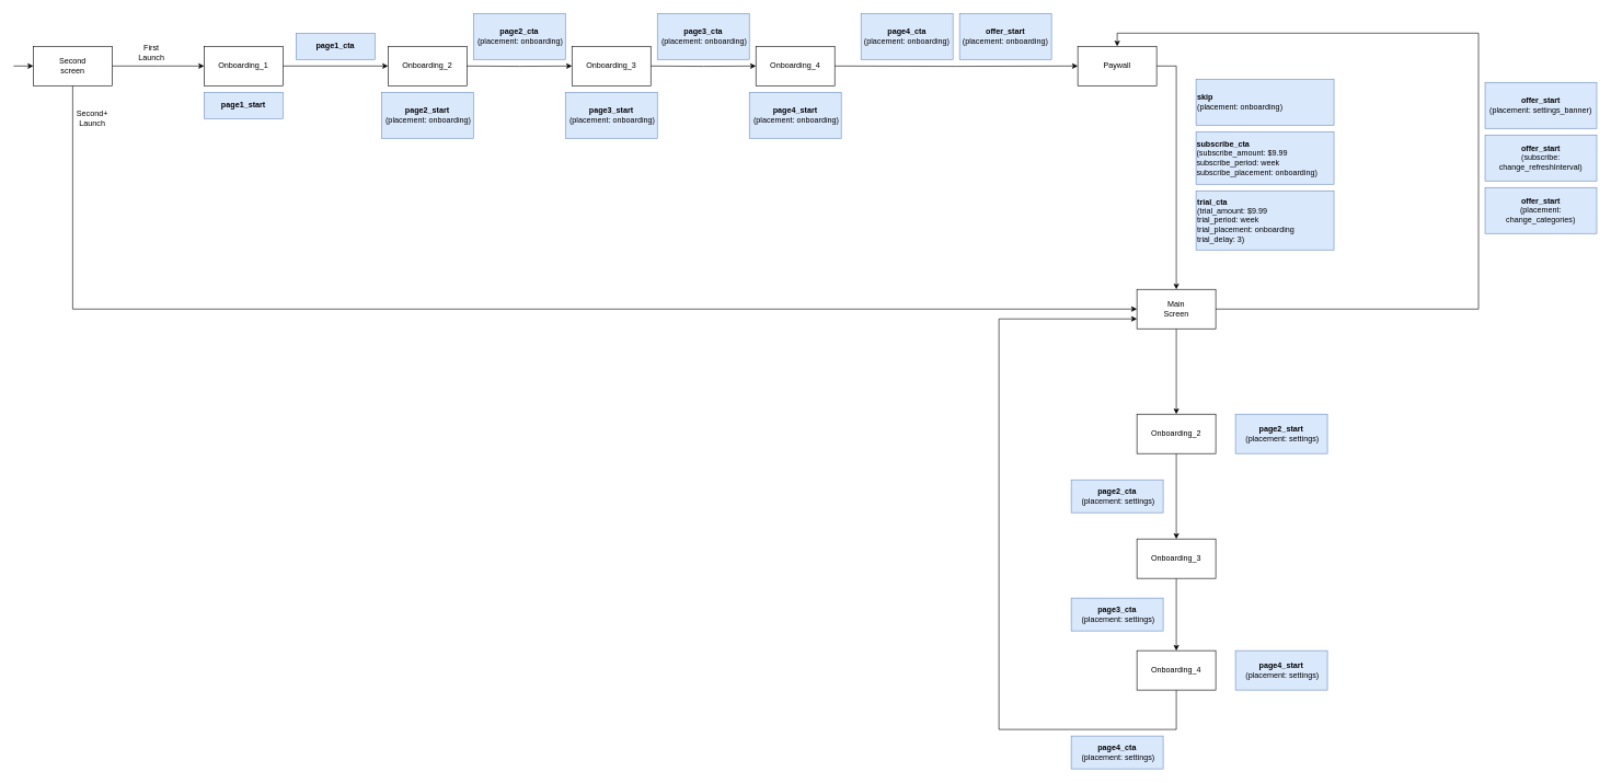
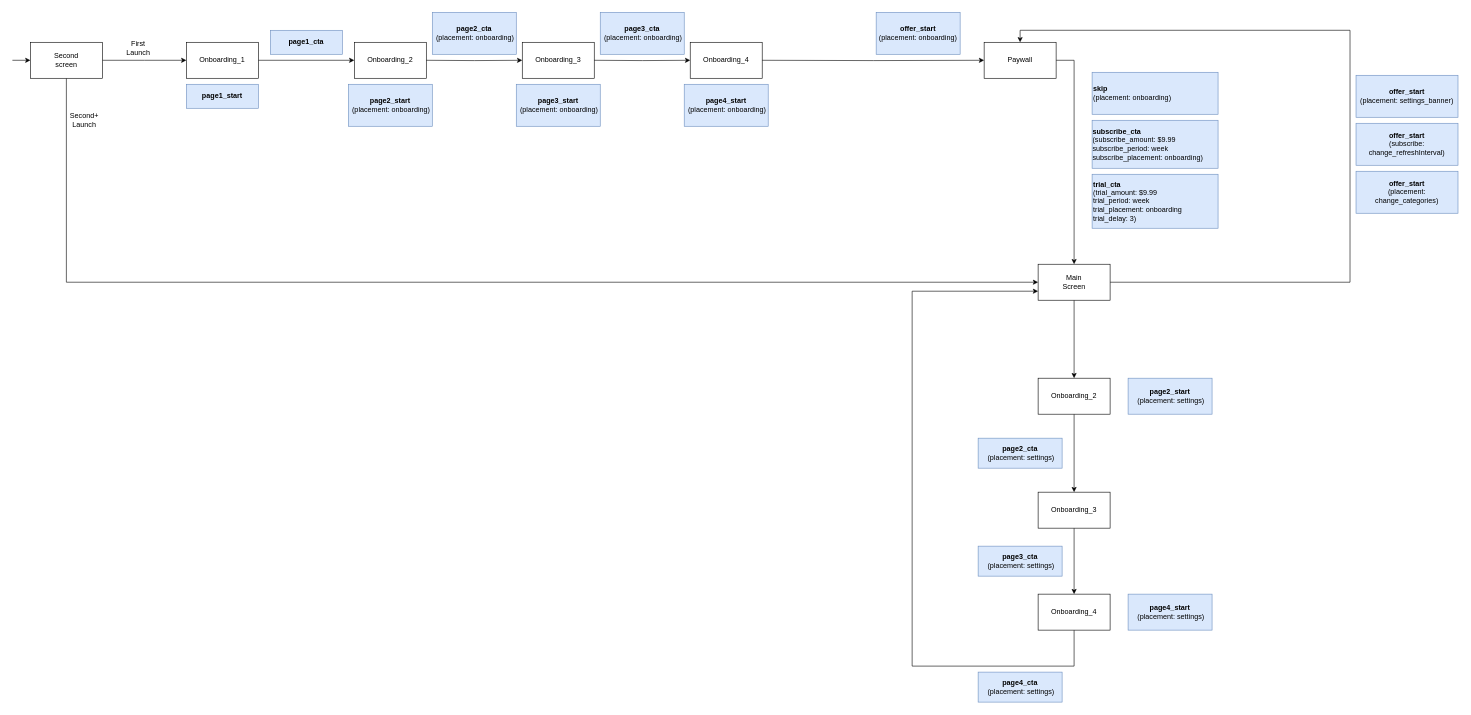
  <mxCell id="0" />
  <mxCell id="1" parent="0" />
  <mxCell id="2" style="edgeStyle=orthogonalEdgeStyle;rounded=0;orthogonalLoop=1;jettySize=auto;html=1;exitX=1;exitY=0.5;exitDx=0;exitDy=0;" edge="1" parent="1" source="4"><mxGeometry relative="1" as="geometry"><mxPoint x="310" y="100" as="targetPoint" /></mxGeometry></mxCell>
  <mxCell id="3" style="edgeStyle=orthogonalEdgeStyle;rounded=0;orthogonalLoop=1;jettySize=auto;html=1;exitX=0.5;exitY=1;exitDx=0;exitDy=0;entryX=0;entryY=0.5;entryDx=0;entryDy=0;" edge="1" parent="1" source="4" target="10"><mxGeometry relative="1" as="geometry" /></mxCell>
  <mxCell id="4" value="" style="rounded=0;whiteSpace=wrap;html=1;" vertex="1" parent="1"><mxGeometry x="50" y="70" width="120" height="60" as="geometry" /></mxCell>
  <mxCell id="5" value="Second&lt;br&gt;screen" style="text;html=1;strokeColor=none;fillColor=none;align=center;verticalAlign=middle;whiteSpace=wrap;rounded=0;" vertex="1" parent="1"><mxGeometry x="90" y="90" width="40" height="20" as="geometry" /></mxCell>
  <mxCell id="6" value="" style="endArrow=classic;html=1;entryX=0;entryY=0.5;entryDx=0;entryDy=0;" edge="1" parent="1" target="4"><mxGeometry width="50" height="50" relative="1" as="geometry"><mxPoint x="20" y="100" as="sourcePoint" /><mxPoint x="500" y="250" as="targetPoint" /></mxGeometry></mxCell>
  <mxCell id="7" value="First Launch" style="text;html=1;strokeColor=none;fillColor=none;align=center;verticalAlign=middle;whiteSpace=wrap;rounded=0;" vertex="1" parent="1"><mxGeometry x="210" y="70" width="40" height="20" as="geometry" /></mxCell>
  <mxCell id="8" style="edgeStyle=orthogonalEdgeStyle;rounded=0;orthogonalLoop=1;jettySize=auto;html=1;exitX=1;exitY=0.5;exitDx=0;exitDy=0;entryX=0.5;entryY=0;entryDx=0;entryDy=0;" edge="1" parent="1" source="10" target="32"><mxGeometry relative="1" as="geometry"><Array as="points"><mxPoint x="2250" y="470" /><mxPoint x="2250" y="50" /><mxPoint x="1700" y="50" /></Array></mxGeometry></mxCell>
  <mxCell id="9" style="edgeStyle=orthogonalEdgeStyle;rounded=0;orthogonalLoop=1;jettySize=auto;html=1;entryX=0.5;entryY=0;entryDx=0;entryDy=0;" edge="1" parent="1" source="10" target="44"><mxGeometry relative="1" as="geometry" /></mxCell>
  <mxCell id="10" value="" style="rounded=0;whiteSpace=wrap;html=1;" vertex="1" parent="1"><mxGeometry x="1730" y="440" width="120" height="60" as="geometry" /></mxCell>
  <mxCell id="11" value="Main&lt;br&gt;Screen" style="text;html=1;strokeColor=none;fillColor=none;align=center;verticalAlign=middle;whiteSpace=wrap;rounded=0;" vertex="1" parent="1"><mxGeometry x="1770" y="460" width="40" height="20" as="geometry" /></mxCell>
  <mxCell id="12" style="edgeStyle=orthogonalEdgeStyle;rounded=0;orthogonalLoop=1;jettySize=auto;html=1;exitX=1;exitY=0.5;exitDx=0;exitDy=0;entryX=0;entryY=0.5;entryDx=0;entryDy=0;" edge="1" parent="1" source="13" target="16"><mxGeometry relative="1" as="geometry" /></mxCell>
  <mxCell id="13" value="" style="rounded=0;whiteSpace=wrap;html=1;" vertex="1" parent="1"><mxGeometry x="310" y="70" width="120" height="60" as="geometry" /></mxCell>
  <mxCell id="14" value="Onboarding_1" style="text;html=1;strokeColor=none;fillColor=none;align=center;verticalAlign=middle;whiteSpace=wrap;rounded=0;" vertex="1" parent="1"><mxGeometry x="350" y="90" width="40" height="20" as="geometry" /></mxCell>
  <mxCell id="15" value="&lt;b&gt;page1_start&lt;/b&gt;" style="text;html=1;strokeColor=#6c8ebf;fillColor=#dae8fc;align=center;verticalAlign=middle;whiteSpace=wrap;rounded=0;" vertex="1" parent="1"><mxGeometry x="310" y="140" width="120" height="40" as="geometry" /></mxCell>
  <mxCell id="16" value="" style="rounded=0;whiteSpace=wrap;html=1;" vertex="1" parent="1"><mxGeometry x="590" y="70" width="120" height="60" as="geometry" /></mxCell>
  <mxCell id="17" value="Onboarding_2" style="text;html=1;strokeColor=none;fillColor=none;align=center;verticalAlign=middle;whiteSpace=wrap;rounded=0;" vertex="1" parent="1"><mxGeometry x="630" y="90" width="40" height="20" as="geometry" /></mxCell>
  <mxCell id="18" value="&lt;b&gt;page1_cta&lt;/b&gt;" style="text;html=1;strokeColor=#6c8ebf;fillColor=#dae8fc;align=center;verticalAlign=middle;whiteSpace=wrap;rounded=0;" vertex="1" parent="1"><mxGeometry x="450" y="50" width="120" height="40" as="geometry" /></mxCell>
  <mxCell id="19" style="edgeStyle=orthogonalEdgeStyle;rounded=0;orthogonalLoop=1;jettySize=auto;html=1;exitX=1;exitY=0.5;exitDx=0;exitDy=0;entryX=0;entryY=0.5;entryDx=0;entryDy=0;" edge="1" parent="1" target="20"><mxGeometry relative="1" as="geometry"><mxPoint x="710" y="100" as="sourcePoint" /></mxGeometry></mxCell>
  <mxCell id="20" value="" style="rounded=0;whiteSpace=wrap;html=1;" vertex="1" parent="1"><mxGeometry x="870" y="70" width="120" height="60" as="geometry" /></mxCell>
  <mxCell id="21" value="Onboarding_3" style="text;html=1;strokeColor=none;fillColor=none;align=center;verticalAlign=middle;whiteSpace=wrap;rounded=0;" vertex="1" parent="1"><mxGeometry x="910" y="90" width="40" height="20" as="geometry" /></mxCell>
  <mxCell id="22" style="edgeStyle=orthogonalEdgeStyle;rounded=0;orthogonalLoop=1;jettySize=auto;html=1;exitX=1;exitY=0.5;exitDx=0;exitDy=0;entryX=0;entryY=0.5;entryDx=0;entryDy=0;" edge="1" parent="1" target="23"><mxGeometry relative="1" as="geometry"><mxPoint x="990" y="100" as="sourcePoint" /></mxGeometry></mxCell>
  <mxCell id="23" value="" style="rounded=0;whiteSpace=wrap;html=1;" vertex="1" parent="1"><mxGeometry x="1150" y="70" width="120" height="60" as="geometry" /></mxCell>
  <mxCell id="24" value="Onboarding_4" style="text;html=1;strokeColor=none;fillColor=none;align=center;verticalAlign=middle;whiteSpace=wrap;rounded=0;" vertex="1" parent="1"><mxGeometry x="1190" y="90" width="40" height="20" as="geometry" /></mxCell>
  <mxCell id="25" value="&lt;b&gt;page2_start&lt;br&gt;&lt;/b&gt;&amp;nbsp;(placement: onboarding)" style="text;html=1;strokeColor=#6c8ebf;fillColor=#dae8fc;align=center;verticalAlign=middle;whiteSpace=wrap;rounded=0;" vertex="1" parent="1"><mxGeometry x="580" y="140" width="140" height="70" as="geometry" /></mxCell>
  <mxCell id="26" value="&lt;b&gt;page2_cta&lt;br&gt;&lt;/b&gt;&amp;nbsp;(placement: onboarding)" style="text;html=1;strokeColor=#6c8ebf;fillColor=#dae8fc;align=center;verticalAlign=middle;whiteSpace=wrap;rounded=0;" vertex="1" parent="1"><mxGeometry x="720" y="20" width="140" height="70" as="geometry" /></mxCell>
  <mxCell id="27" value="&lt;b&gt;page3_start&lt;br&gt;&lt;/b&gt;&amp;nbsp;(placement: onboarding)" style="text;html=1;strokeColor=#6c8ebf;fillColor=#dae8fc;align=center;verticalAlign=middle;whiteSpace=wrap;rounded=0;" vertex="1" parent="1"><mxGeometry x="860" y="140" width="140" height="70" as="geometry" /></mxCell>
  <mxCell id="28" value="&lt;b&gt;page3_cta&lt;br&gt;&lt;/b&gt;&amp;nbsp;(placement: onboarding)" style="text;html=1;strokeColor=#6c8ebf;fillColor=#dae8fc;align=center;verticalAlign=middle;whiteSpace=wrap;rounded=0;" vertex="1" parent="1"><mxGeometry x="1000" y="20" width="140" height="70" as="geometry" /></mxCell>
  <mxCell id="29" value="&lt;b&gt;page4_start&lt;br&gt;&lt;/b&gt;&amp;nbsp;(placement: onboarding)" style="text;html=1;strokeColor=#6c8ebf;fillColor=#dae8fc;align=center;verticalAlign=middle;whiteSpace=wrap;rounded=0;" vertex="1" parent="1"><mxGeometry x="1140" y="140" width="140" height="70" as="geometry" /></mxCell>
  <mxCell id="30" style="edgeStyle=orthogonalEdgeStyle;rounded=0;orthogonalLoop=1;jettySize=auto;html=1;exitX=1;exitY=0.5;exitDx=0;exitDy=0;entryX=0;entryY=0.5;entryDx=0;entryDy=0;" edge="1" parent="1" target="32"><mxGeometry relative="1" as="geometry"><mxPoint x="1270" y="100" as="sourcePoint" /></mxGeometry></mxCell>
  <mxCell id="31" style="edgeStyle=orthogonalEdgeStyle;rounded=0;orthogonalLoop=1;jettySize=auto;html=1;exitX=1;exitY=0.5;exitDx=0;exitDy=0;entryX=0.5;entryY=0;entryDx=0;entryDy=0;" edge="1" parent="1" source="32" target="10"><mxGeometry relative="1" as="geometry" /></mxCell>
  <mxCell id="32" value="" style="rounded=0;whiteSpace=wrap;html=1;" vertex="1" parent="1"><mxGeometry x="1640" y="70" width="120" height="60" as="geometry" /></mxCell>
  <mxCell id="33" value="Paywall" style="text;html=1;strokeColor=none;fillColor=none;align=center;verticalAlign=middle;whiteSpace=wrap;rounded=0;" vertex="1" parent="1"><mxGeometry x="1680" y="90" width="40" height="20" as="geometry" /></mxCell>
- <mxCell id="34" value="&lt;b&gt;page4_cta&lt;/b&gt; &lt;br&gt;(placement: onboarding)" style="text;html=1;strokeColor=#6c8ebf;fillColor=#dae8fc;align=center;verticalAlign=middle;whiteSpace=wrap;rounded=0;" vertex="1" parent="1"><mxGeometry x="1310" y="20" width="140" height="70" as="geometry" /></mxCell>
  <mxCell id="35" value="&lt;b&gt;offer_start&lt;/b&gt; &lt;br&gt;(placement: onboarding)" style="text;html=1;strokeColor=#6c8ebf;fillColor=#dae8fc;align=center;verticalAlign=middle;whiteSpace=wrap;rounded=0;" vertex="1" parent="1"><mxGeometry x="1460" y="20" width="140" height="70" as="geometry" /></mxCell>
  <mxCell id="36" value="&lt;b&gt;skip&lt;/b&gt; &lt;br&gt;&lt;div&gt;&lt;span&gt;(placement: onboarding)&lt;/span&gt;&lt;/div&gt;" style="text;html=1;strokeColor=#6c8ebf;fillColor=#dae8fc;align=left;verticalAlign=middle;whiteSpace=wrap;rounded=0;" vertex="1" parent="1"><mxGeometry x="1820" y="120" width="210" height="70" as="geometry" /></mxCell>
  <mxCell id="37" value="&lt;div style=&quot;text-align: left&quot;&gt;&lt;b&gt;subscribe_cta&lt;/b&gt;&lt;span&gt;&amp;nbsp;&amp;nbsp;&lt;/span&gt;&lt;/div&gt;&lt;div style=&quot;text-align: left&quot;&gt;&lt;span&gt;(subscribe_amount: $9.99&lt;/span&gt;&lt;/div&gt;&lt;div style=&quot;text-align: left&quot;&gt;&lt;span&gt;subscribe_period: week&amp;nbsp; &amp;nbsp; subscribe_placement: onboarding)&lt;/span&gt;&lt;/div&gt;" style="text;html=1;strokeColor=#6c8ebf;fillColor=#dae8fc;align=center;verticalAlign=middle;whiteSpace=wrap;rounded=0;" vertex="1" parent="1"><mxGeometry x="1820" y="200" width="210" height="80" as="geometry" /></mxCell>
  <mxCell id="38" value="&lt;div style=&quot;&quot;&gt;&lt;b&gt;trial_cta&lt;/b&gt;&lt;span&gt;&amp;nbsp;&amp;nbsp;&lt;/span&gt;&lt;/div&gt;(trial_amount: $9.99 &lt;br&gt;trial_period: week &lt;br&gt;trial_placement: onboarding&amp;nbsp; &amp;nbsp; &amp;nbsp; &amp;nbsp; &amp;nbsp; &amp;nbsp; &amp;nbsp; &amp;nbsp; &amp;nbsp; trial_delay: 3)" style="text;html=1;strokeColor=#6c8ebf;fillColor=#dae8fc;align=left;verticalAlign=middle;whiteSpace=wrap;rounded=0;" vertex="1" parent="1"><mxGeometry x="1820" y="290" width="210" height="90" as="geometry" /></mxCell>
- <mxCell id="39" value="Second+&lt;br&gt;Launch" style="text;html=1;strokeColor=none;fillColor=none;align=center;verticalAlign=middle;whiteSpace=wrap;rounded=0;" vertex="1" parent="1"><mxGeometry x="120" y="170" width="40" height="20" as="geometry" /></mxCell>
+ <mxCell id="39" value="Second+&lt;br&gt;Launch" style="text;html=1;strokeColor=none;fillColor=none;align=center;verticalAlign=middle;whiteSpace=wrap;rounded=0;" vertex="1" parent="1"><mxGeometry x="120" y="190" width="40" height="20" as="geometry" /></mxCell>
  <mxCell id="40" value="&lt;b&gt;offer_start&lt;/b&gt; (placement:&amp;nbsp;settings_banner)" style="text;html=1;strokeColor=#6c8ebf;fillColor=#dae8fc;align=center;verticalAlign=middle;whiteSpace=wrap;rounded=0;" vertex="1" parent="1"><mxGeometry x="2260" y="125" width="170" height="70" as="geometry" /></mxCell>
  <mxCell id="41" value="&lt;b&gt;offer_start&lt;/b&gt; &lt;br&gt;(subscribe: change_refreshInterval)" style="text;html=1;strokeColor=#6c8ebf;fillColor=#dae8fc;align=center;verticalAlign=middle;whiteSpace=wrap;rounded=0;" vertex="1" parent="1"><mxGeometry x="2260" y="205" width="170" height="70" as="geometry" /></mxCell>
  <mxCell id="42" value="&lt;b&gt;offer_start&lt;/b&gt; &lt;br&gt;(placement: change_categories)" style="text;html=1;strokeColor=#6c8ebf;fillColor=#dae8fc;align=center;verticalAlign=middle;whiteSpace=wrap;rounded=0;" vertex="1" parent="1"><mxGeometry x="2260" y="285" width="170" height="70" as="geometry" /></mxCell>
  <mxCell id="43" style="edgeStyle=orthogonalEdgeStyle;rounded=0;orthogonalLoop=1;jettySize=auto;html=1;exitX=0.5;exitY=1;exitDx=0;exitDy=0;" edge="1" parent="1" source="44" target="47"><mxGeometry relative="1" as="geometry" /></mxCell>
  <mxCell id="44" value="" style="rounded=0;whiteSpace=wrap;html=1;" vertex="1" parent="1"><mxGeometry x="1730" y="630" width="120" height="60" as="geometry" /></mxCell>
  <mxCell id="45" value="Onboarding_2" style="text;html=1;strokeColor=none;fillColor=none;align=center;verticalAlign=middle;whiteSpace=wrap;rounded=0;" vertex="1" parent="1"><mxGeometry x="1770" y="650" width="40" height="20" as="geometry" /></mxCell>
  <mxCell id="46" style="edgeStyle=orthogonalEdgeStyle;rounded=0;orthogonalLoop=1;jettySize=auto;html=1;exitX=0.5;exitY=1;exitDx=0;exitDy=0;entryX=0.5;entryY=0;entryDx=0;entryDy=0;" edge="1" parent="1" source="47" target="51"><mxGeometry relative="1" as="geometry" /></mxCell>
  <mxCell id="47" value="" style="rounded=0;whiteSpace=wrap;html=1;" vertex="1" parent="1"><mxGeometry x="1730" y="820" width="120" height="60" as="geometry" /></mxCell>
  <mxCell id="48" value="Onboarding_3" style="text;html=1;strokeColor=none;fillColor=none;align=center;verticalAlign=middle;whiteSpace=wrap;rounded=0;" vertex="1" parent="1"><mxGeometry x="1770" y="840" width="40" height="20" as="geometry" /></mxCell>
  <mxCell id="49" value="&lt;b&gt;page2_start&lt;br&gt;&lt;/b&gt;&amp;nbsp;(placement: settings)" style="text;html=1;strokeColor=#6c8ebf;fillColor=#dae8fc;align=center;verticalAlign=middle;whiteSpace=wrap;rounded=0;" vertex="1" parent="1"><mxGeometry x="1880" y="630" width="140" height="60" as="geometry" /></mxCell>
  <mxCell id="50" style="edgeStyle=orthogonalEdgeStyle;rounded=0;orthogonalLoop=1;jettySize=auto;html=1;exitX=0.5;exitY=1;exitDx=0;exitDy=0;entryX=0;entryY=0.75;entryDx=0;entryDy=0;" edge="1" parent="1" source="51" target="10"><mxGeometry relative="1" as="geometry"><Array as="points"><mxPoint x="1790" y="1110" /><mxPoint x="1520" y="1110" /><mxPoint x="1520" y="485" /></Array></mxGeometry></mxCell>
  <mxCell id="51" value="" style="rounded=0;whiteSpace=wrap;html=1;" vertex="1" parent="1"><mxGeometry x="1730" y="990" width="120" height="60" as="geometry" /></mxCell>
  <mxCell id="52" value="Onboarding_4" style="text;html=1;strokeColor=none;fillColor=none;align=center;verticalAlign=middle;whiteSpace=wrap;rounded=0;" vertex="1" parent="1"><mxGeometry x="1770" y="1010" width="40" height="20" as="geometry" /></mxCell>
  <mxCell id="53" value="&lt;b&gt;page2_cta&lt;br&gt;&lt;/b&gt;&amp;nbsp;(placement: settings)" style="text;html=1;strokeColor=#6c8ebf;fillColor=#dae8fc;align=center;verticalAlign=middle;whiteSpace=wrap;rounded=0;" vertex="1" parent="1"><mxGeometry x="1630" y="730" width="140" height="50" as="geometry" /></mxCell>
  <mxCell id="54" value="&lt;b&gt;page4_start&lt;br&gt;&lt;/b&gt;&amp;nbsp;(placement: settings)" style="text;html=1;strokeColor=#6c8ebf;fillColor=#dae8fc;align=center;verticalAlign=middle;whiteSpace=wrap;rounded=0;" vertex="1" parent="1"><mxGeometry x="1880" y="990" width="140" height="60" as="geometry" /></mxCell>
  <mxCell id="55" value="&lt;b&gt;page3_cta&lt;br&gt;&lt;/b&gt;&amp;nbsp;(placement: settings)" style="text;html=1;strokeColor=#6c8ebf;fillColor=#dae8fc;align=center;verticalAlign=middle;whiteSpace=wrap;rounded=0;" vertex="1" parent="1"><mxGeometry x="1630" y="910" width="140" height="50" as="geometry" /></mxCell>
  <mxCell id="56" value="&lt;b&gt;page4_cta&lt;br&gt;&lt;/b&gt;&amp;nbsp;(placement: settings)" style="text;html=1;strokeColor=#6c8ebf;fillColor=#dae8fc;align=center;verticalAlign=middle;whiteSpace=wrap;rounded=0;" vertex="1" parent="1"><mxGeometry x="1630" y="1120" width="140" height="50" as="geometry" /></mxCell>
